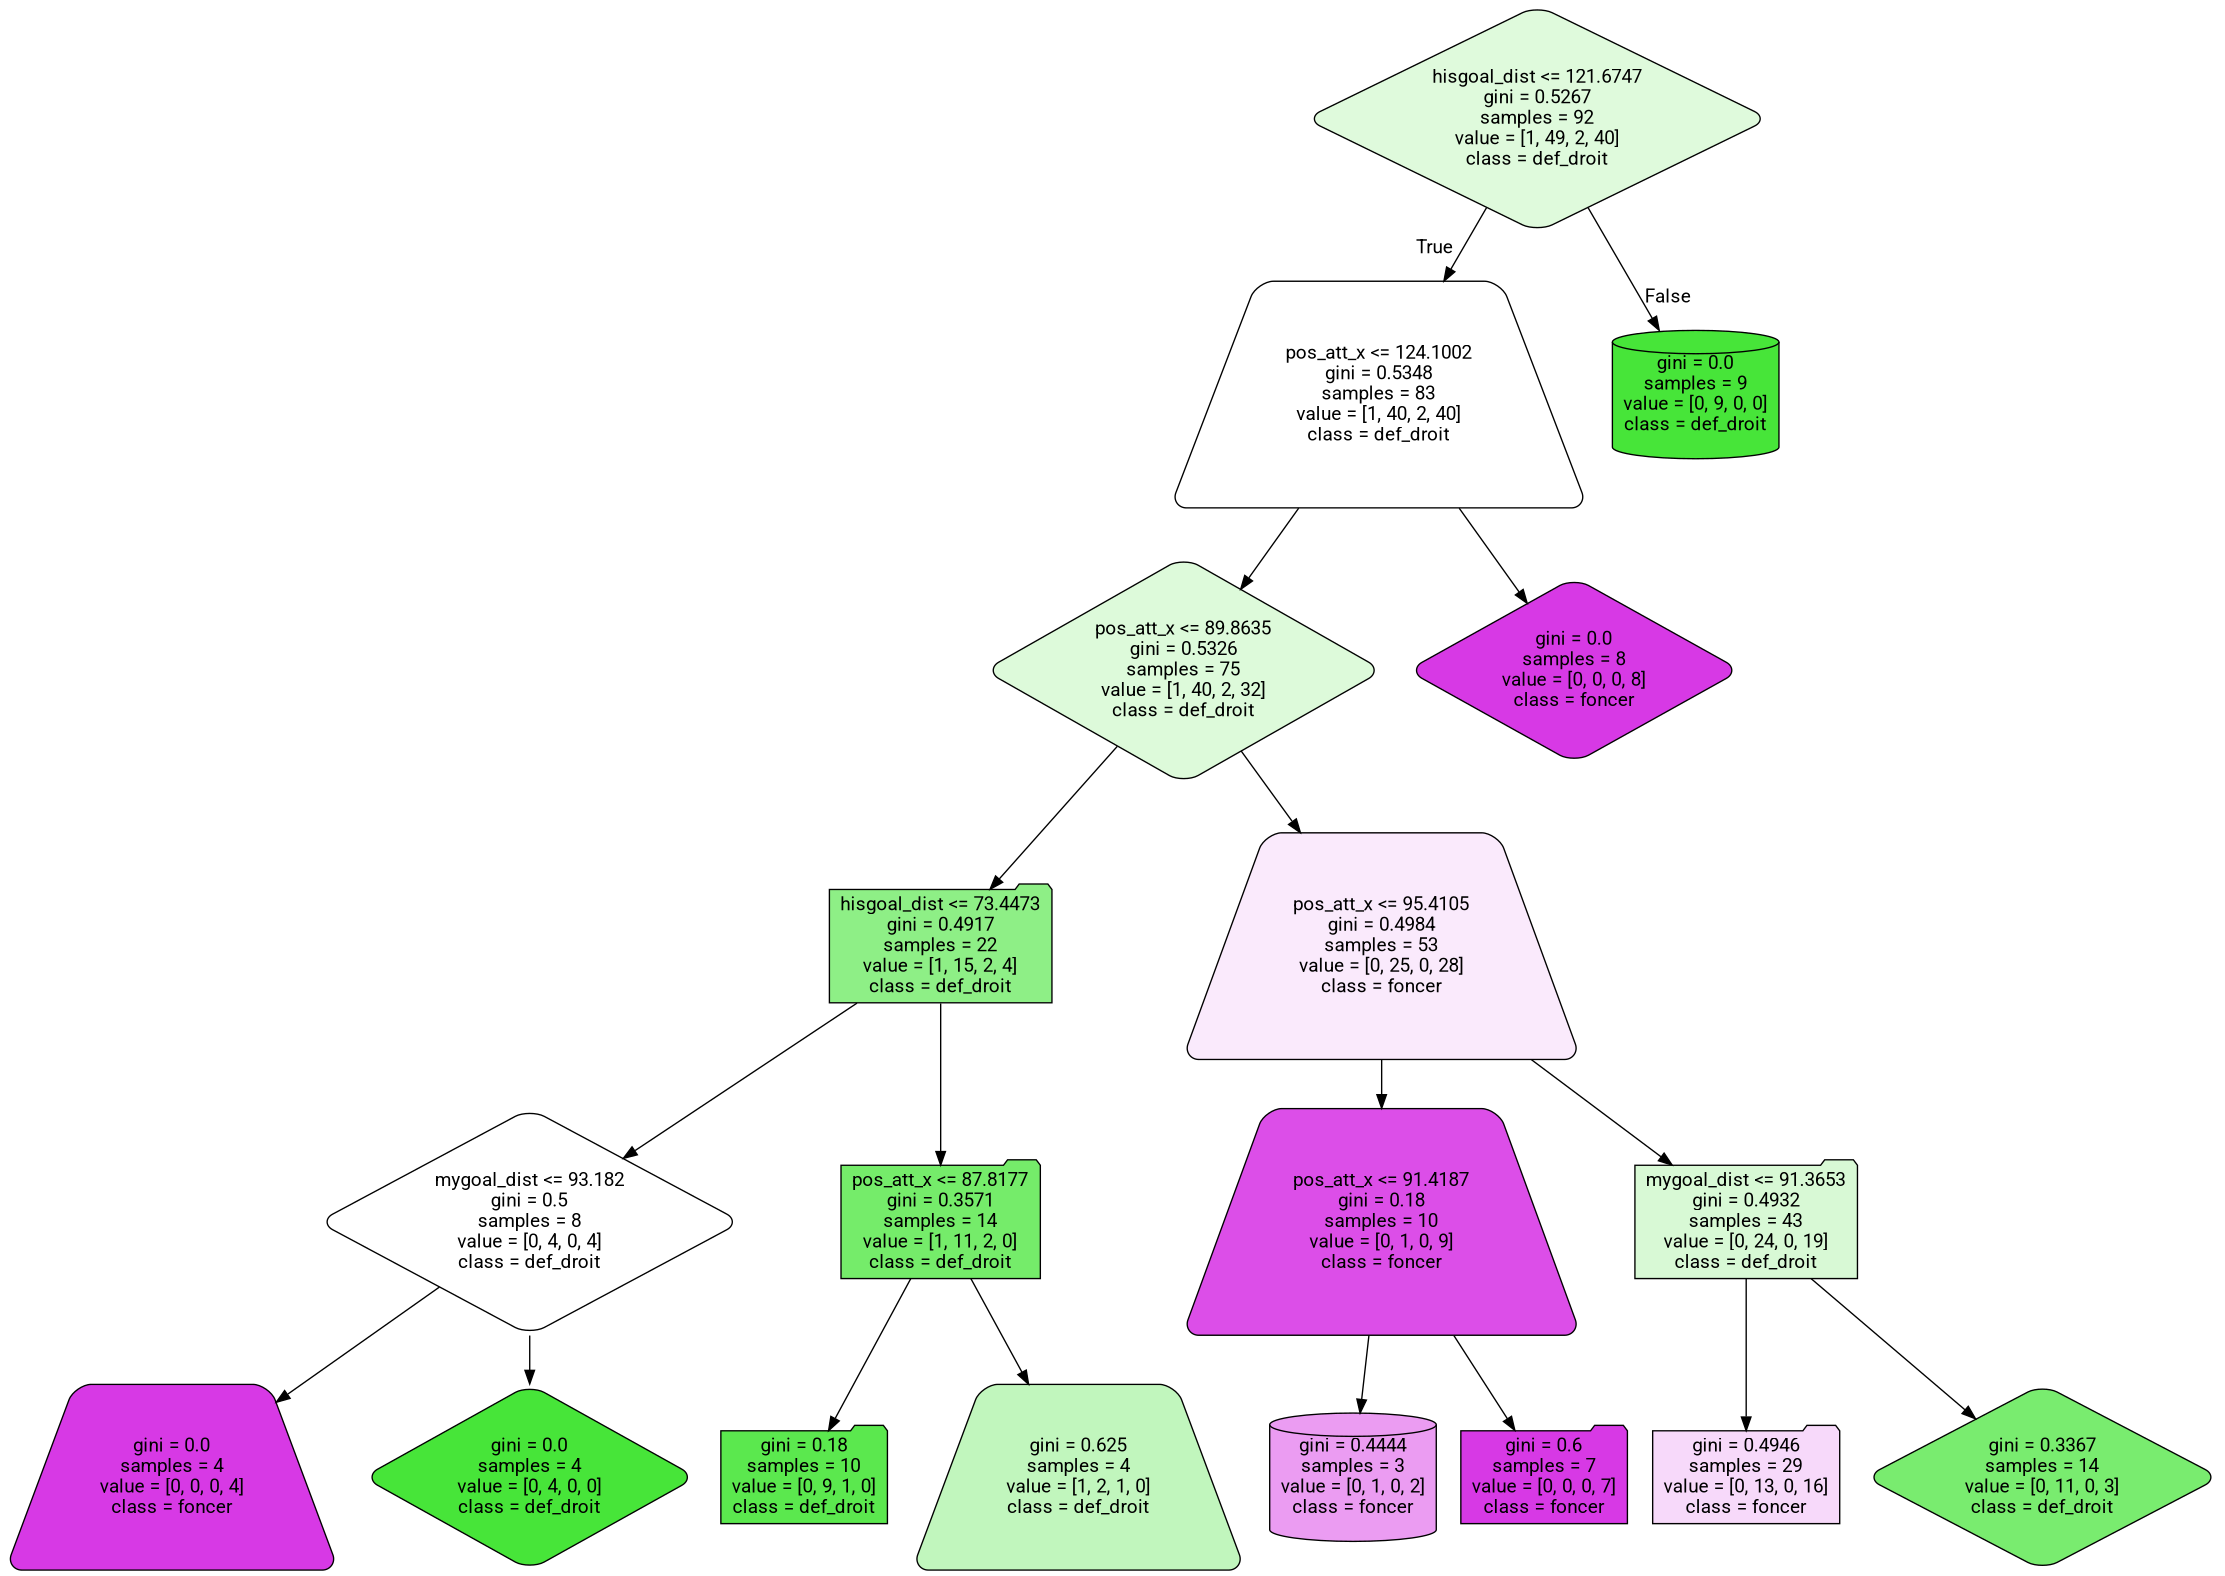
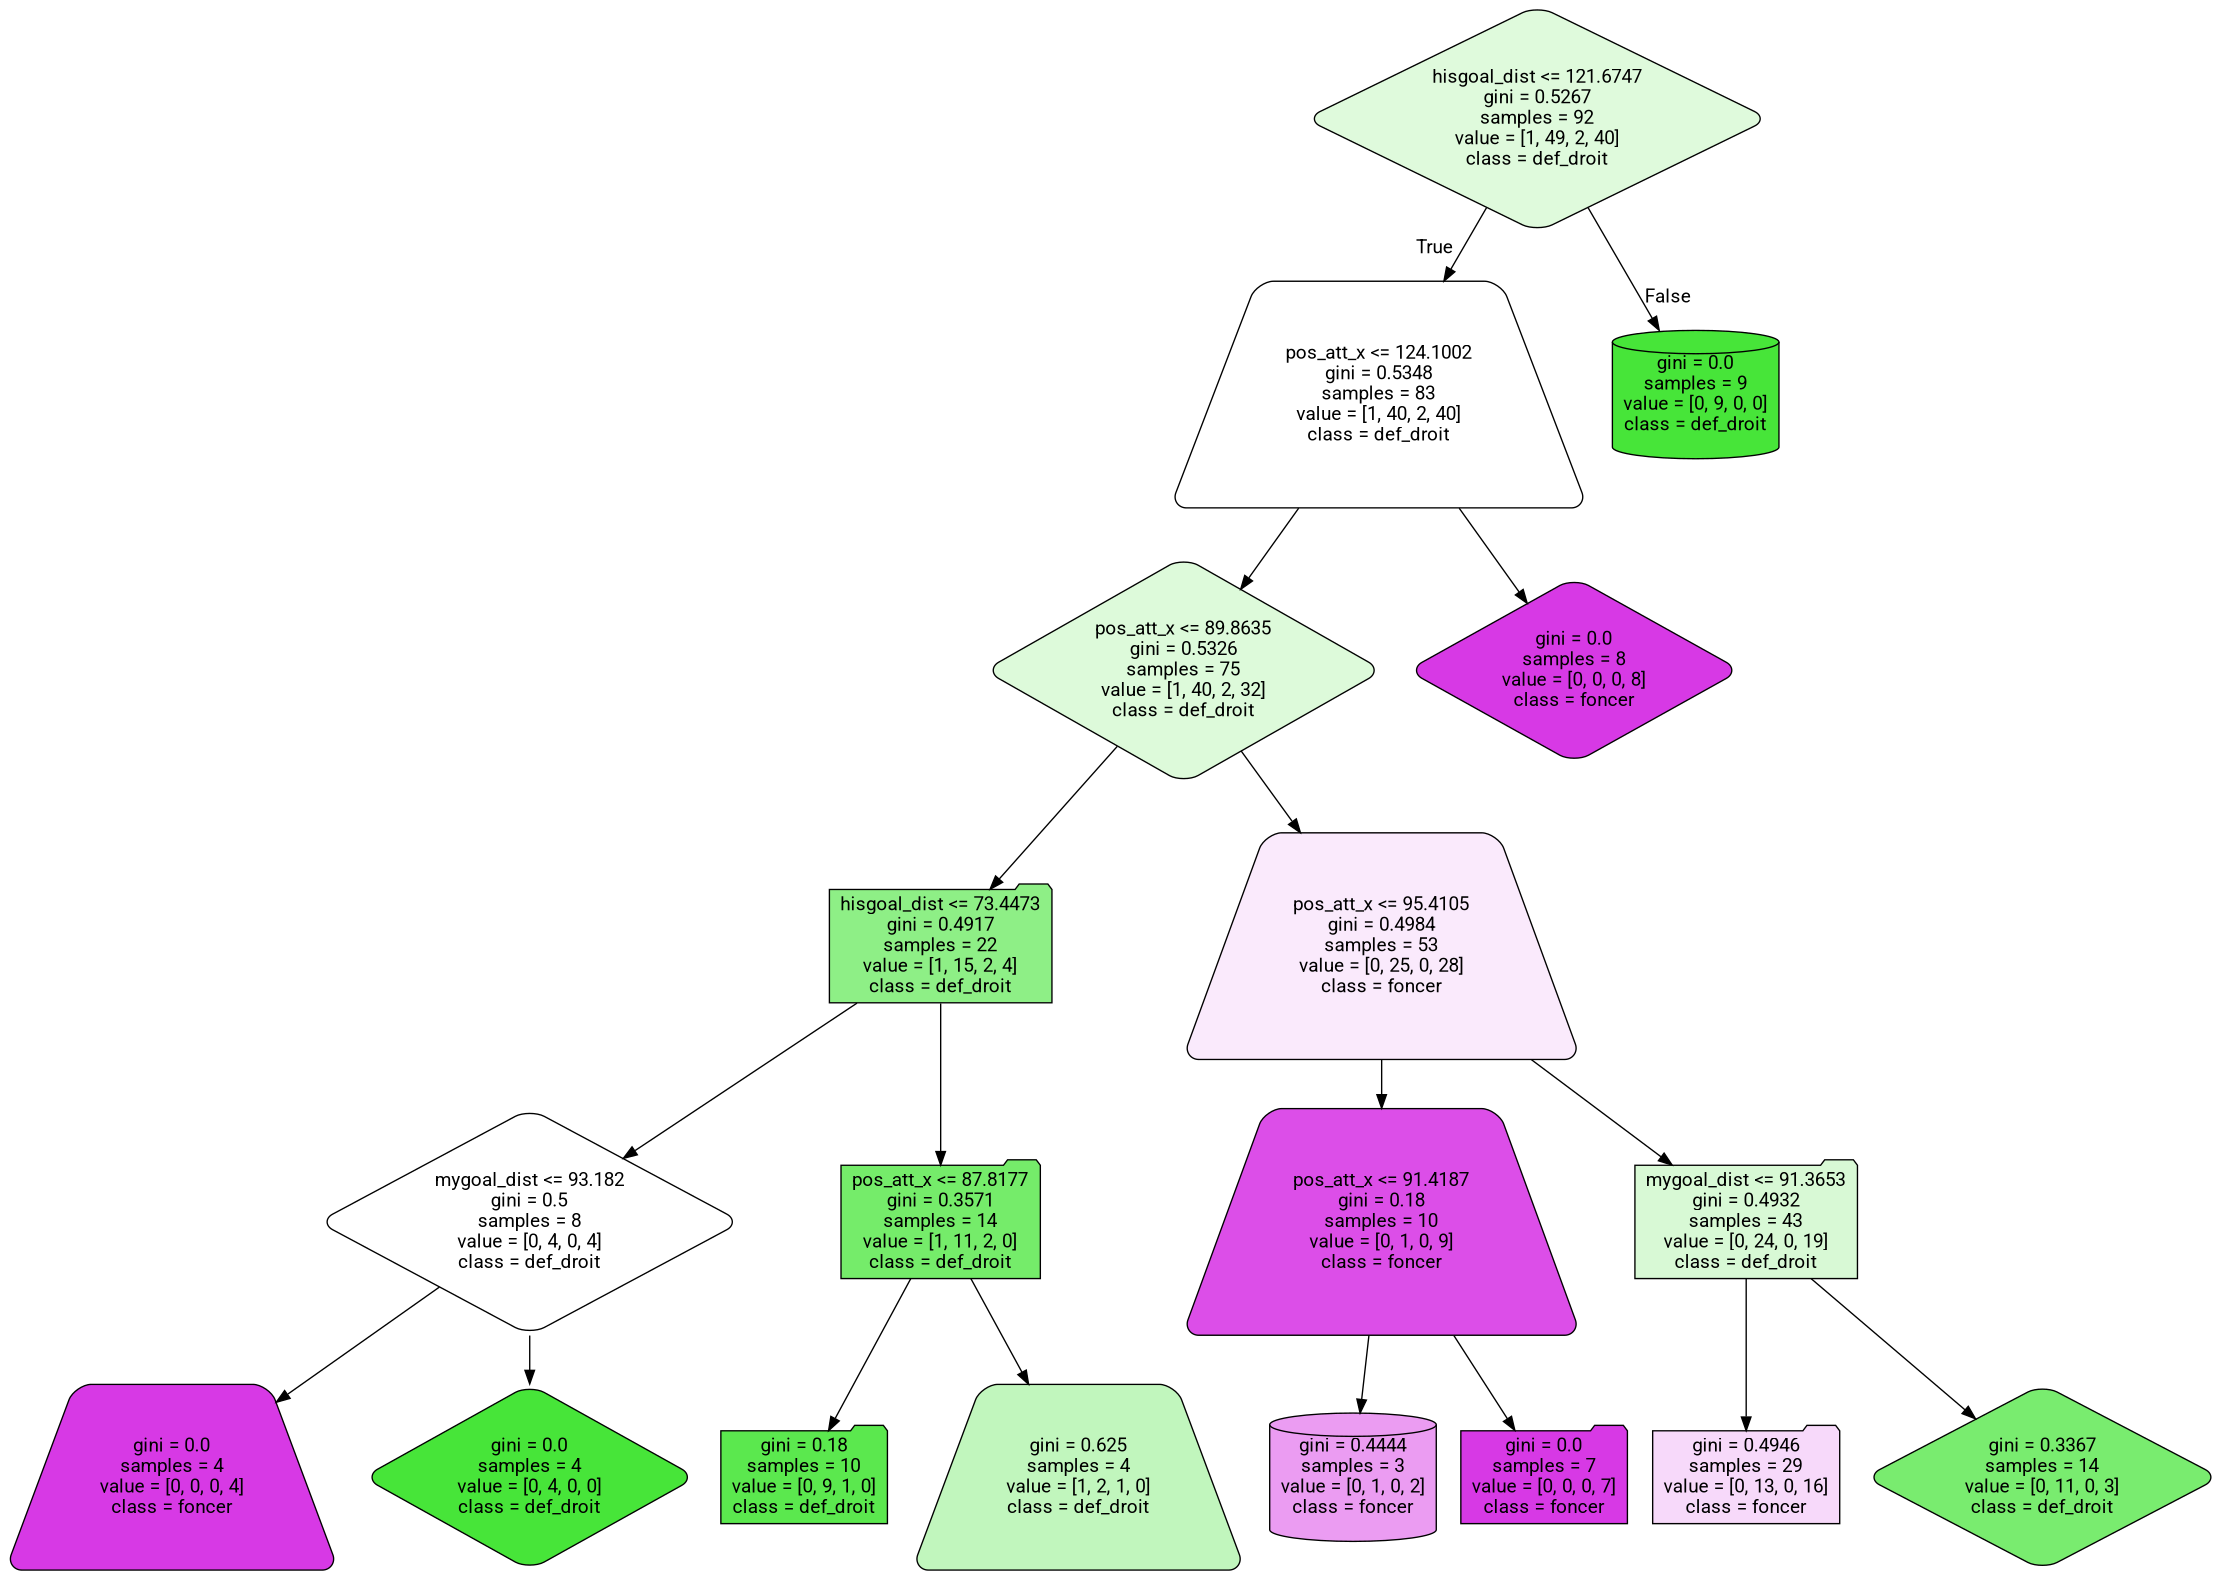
  digraph {
    fontname=Roboto
    node [color=black fillcolor="#d739e5ff" fontname=Roboto shape=diamond style="filled, rounded"]
    edge [fontname=Roboto]
    n1 [fillcolor="#47e5392c" label="hisgoal_dist <= 121.6747\ngini = 0.5267\nsamples = 92\nvalue = [1, 49, 2, 40]\nclass = def_droit"]
    n2 [fillcolor="#47e53900" label="pos_att_x <= 124.1002\ngini = 0.5348\nsamples = 83\nvalue = [1, 40, 2, 40]\nclass = def_droit" shape=trapezium]
    n3 [fillcolor="#47e539ff" label="gini = 0.0\nsamples = 9\nvalue = [0, 9, 0, 0]\nclass = def_droit" shape=cylinder]
    n4 [fillcolor="#47e5392f" label="pos_att_x <= 89.8635\ngini = 0.5326\nsamples = 75\nvalue = [1, 40, 2, 32]\nclass = def_droit"]
    n5 [label="gini = 0.0\nsamples = 8\nvalue = [0, 0, 0, 8]\nclass = foncer"]
    n6 [fillcolor="#47e5399c" label="hisgoal_dist <= 73.4473\ngini = 0.4917\nsamples = 22\nvalue = [1, 15, 2, 4]\nclass = def_droit" shape=folder]
    n7 [fillcolor="#d739e51b" label="pos_att_x <= 95.4105\ngini = 0.4984\nsamples = 53\nvalue = [0, 25, 0, 28]\nclass = foncer" shape=trapezium]
    n8 [fillcolor="#47e53900" label="mygoal_dist <= 93.182\ngini = 0.5\nsamples = 8\nvalue = [0, 4, 0, 4]\nclass = def_droit"]
    n9 [fillcolor="#47e539bf" label="pos_att_x <= 87.8177\ngini = 0.3571\nsamples = 14\nvalue = [1, 11, 2, 0]\nclass = def_droit" shape=folder]
    n10 [label="gini = 0.0\nsamples = 4\nvalue = [0, 0, 0, 4]\nclass = foncer" shape=trapezium]
    n11 [fillcolor="#47e539ff" label="gini = 0.0\nsamples = 4\nvalue = [0, 4, 0, 0]\nclass = def_droit"]
    n12 [fillcolor="#47e539e3" label="gini = 0.18\nsamples = 10\nvalue = [0, 9, 1, 0]\nclass = def_droit" shape=folder]
    n13 [fillcolor="#47e53955" label="gini = 0.625\nsamples = 4\nvalue = [1, 2, 1, 0]\nclass = def_droit" shape=trapezium]
    n14 [fillcolor="#d739e5e3" label="pos_att_x <= 91.4187\ngini = 0.18\nsamples = 10\nvalue = [0, 1, 0, 9]\nclass = foncer" shape=trapezium]
    n15 [fillcolor="#47e53935" label="mygoal_dist <= 91.3653\ngini = 0.4932\nsamples = 43\nvalue = [0, 24, 0, 19]\nclass = def_droit" shape=folder]
    n16 [fillcolor="#d739e57f" label="gini = 0.4444\nsamples = 3\nvalue = [0, 1, 0, 2]\nclass = foncer" shape=cylinder]
-   n17 [label="gini = 0.6\nsamples = 7\nvalue = [0, 0, 0, 7]\nclass = foncer" shape=folder]
+   n17 [label="gini = 0.0\nsamples = 7\nvalue = [0, 0, 0, 7]\nclass = foncer" shape=folder]
    n18 [fillcolor="#d739e530" label="gini = 0.4946\nsamples = 29\nvalue = [0, 13, 0, 16]\nclass = foncer" shape=folder]
    n19 [fillcolor="#47e539b9" label="gini = 0.3367\nsamples = 14\nvalue = [0, 11, 0, 3]\nclass = def_droit"]
    n1 -> n2 [headlabel=True labelangle=45 labeldistance=2.5]
    n1 -> n3 [headlabel=False labelangle=-45 labeldistance=2.5]
    n2 -> n4
    n2 -> n5
    n4 -> n6
    n4 -> n7
    n6 -> n8
    n6 -> n9
    n7 -> n14
    n7 -> n15
    n8 -> n10
    n8 -> n11
    n9 -> n12
    n9 -> n13
    n14 -> n16
    n14 -> n17
    n15 -> n18
    n15 -> n19
  }
